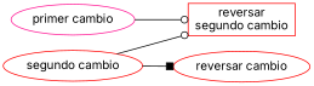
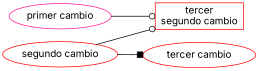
  digraph {
    fontname=Inter
    rankdir=LR
    node [color=red fontname=Inter]
    edge [arrowhead=odot fontname=Inter]
    "primer cambio" [color=deeppink]
-   n2 [label="reversar\nsegundo cambio" shape=box]
+   n2 [label="tercer\nsegundo cambio" shape=box]
    "segundo cambio"
-   "tercer cambio" [label="reversar cambio"]
+   "tercer cambio"
    "primer cambio" -> n2
    "segundo cambio" -> n2
    "segundo cambio" -> "tercer cambio" [arrowhead=box]
  }
